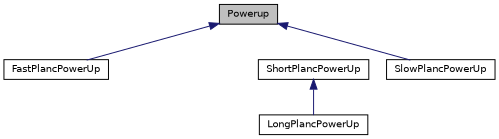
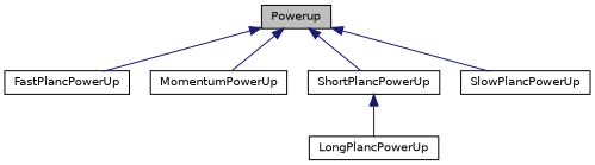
  digraph {
    node [color=black fillcolor=white fontname=Helvetica fontsize=10 shape=record style=filled]
    edge [color=midnightblue dir=back fontname=Helvetica fontsize=10 labelfontname=Helvetica labelfontsize=10 style=solid]
    n1 [fillcolor=grey75 fontcolor=black height=0.2 label=Powerup width=0.4]
    n2 [height=0.2 label=FastPlancPowerUp width=0.4]
+   n3 [height=0.2 label=MomentumPowerUp width=0.4]
    n4 [height=0.2 label=ShortPlancPowerUp width=0.4]
    n5 [height=0.2 label=SlowPlancPowerUp width=0.4]
    n6 [height=0.2 label=LongPlancPowerUp width=0.4]
    n1 -> n2
+   n1 -> n3
+   n1 -> n4
    n1 -> n5
    n4 -> n6
  }
